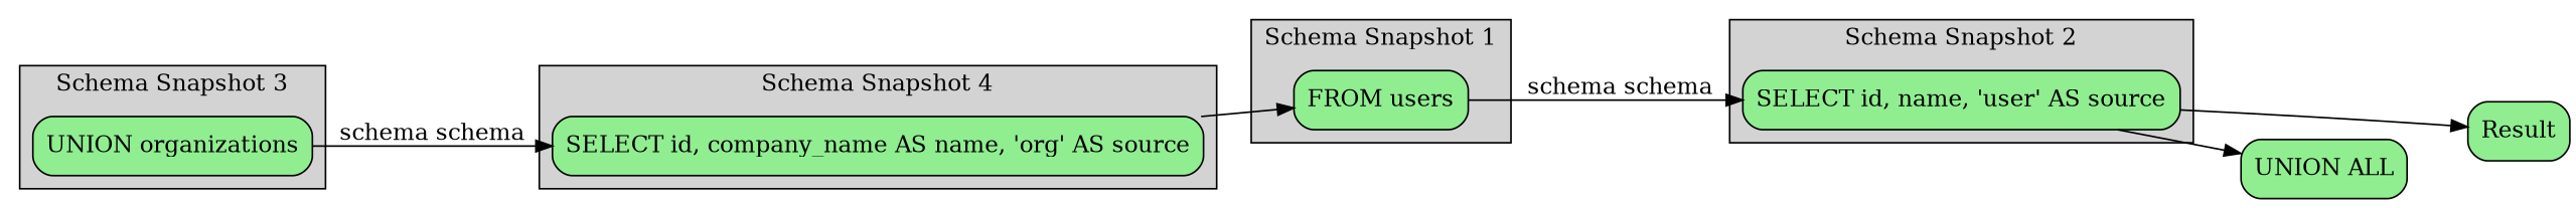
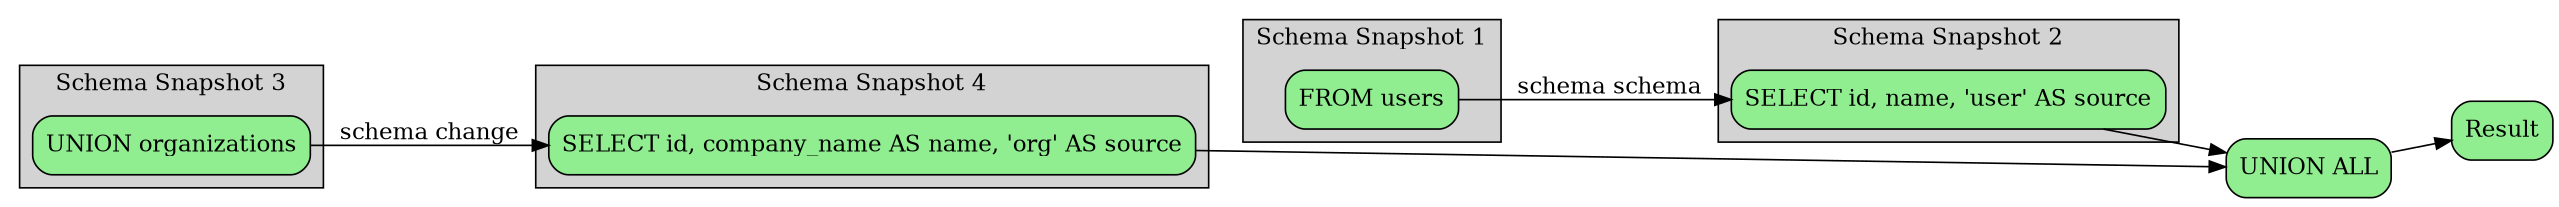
  digraph {
    rankdir=LR
    node [fillcolor=lightgreen shape=box style="filled,rounded"]
    edge [color=black]
    n1 [label="FROM users"]
    n2 [label="SELECT id, name, 'user' AS source"]
    n3 [label="UNION organizations"]
    n4 [label="SELECT id, company_name AS name, 'org' AS source"]
    n5 [label="UNION ALL"]
    n6 [label=Result]
    subgraph cluster_1 {
      fillcolor=lightgray
      label="Schema Snapshot 1"
      style=filled
      n1
    }
    subgraph cluster_2 {
      fillcolor=lightgray
      label="Schema Snapshot 2"
      style=filled
      n2
    }
    subgraph cluster_3 {
      fillcolor=lightgray
      label="Schema Snapshot 3"
      style=filled
      n3
    }
    subgraph cluster_4 {
      fillcolor=lightgray
      label="Schema Snapshot 4"
      style=filled
      n4
    }
    n1 -> n2 [label="schema schema"]
    n2 -> n5
-   n3 -> n4 [label="schema schema"]
-   n4 -> n1
-   n2 -> n6
+   n3 -> n4 [label="schema change"]
+   n4 -> n5
+   n5 -> n6
  }
